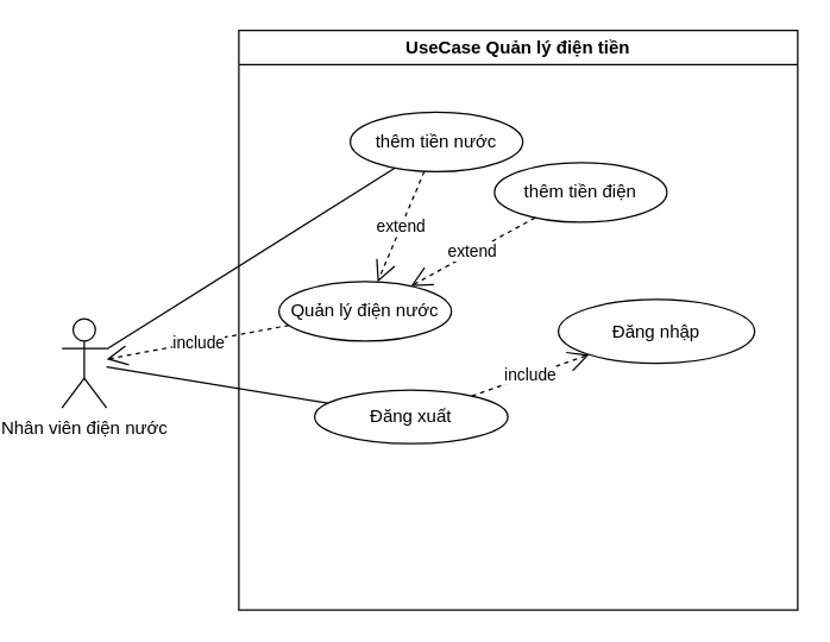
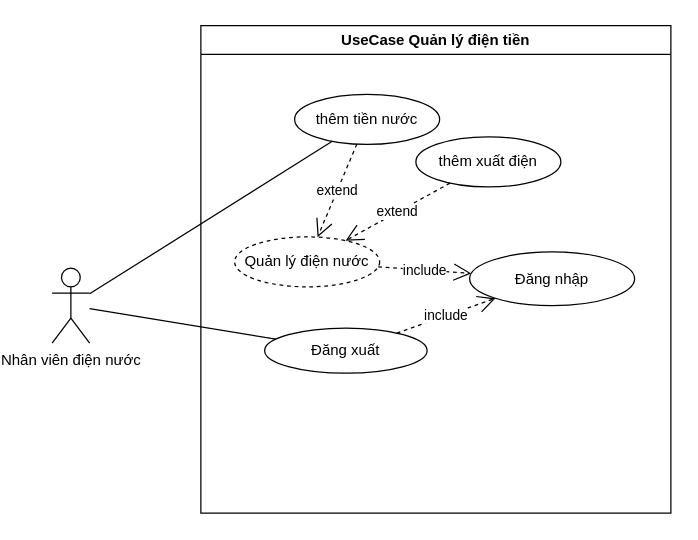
  <mxCell id="0" />
  <mxCell id="1" parent="0" />
  <mxCell id="2" value="UseCase Quản lý điện tiền" style="swimlane;whiteSpace=wrap;html=1;" vertex="1" parent="1"><mxGeometry x="139" y="20" width="376" height="390" as="geometry" /></mxCell>
- <mxCell id="3" value="Quản lý điện nước" style="ellipse;whiteSpace=wrap;html=1;" vertex="1" parent="2"><mxGeometry x="27" y="169" width="116" height="40" as="geometry" /></mxCell>
- <mxCell id="4" value="thêm tiền điện" style="ellipse;whiteSpace=wrap;html=1;" vertex="1" parent="2"><mxGeometry x="172" y="89" width="116" height="40" as="geometry" /></mxCell>
+ <mxCell id="3" value="Quản lý điện nước" style="ellipse;whiteSpace=wrap;html=1;dashed=1;" vertex="1" parent="2"><mxGeometry x="27" y="169" width="116" height="40" as="geometry" /></mxCell>
+ <mxCell id="4" value="thêm xuất điện" style="ellipse;whiteSpace=wrap;html=1;" vertex="1" parent="2"><mxGeometry x="172" y="89" width="116" height="40" as="geometry" /></mxCell>
  <mxCell id="5" value="thêm tiền nước" style="ellipse;whiteSpace=wrap;html=1;" vertex="1" parent="2"><mxGeometry x="75" y="55" width="116" height="40" as="geometry" /></mxCell>
  <mxCell id="6" value="extend" style="endArrow=open;endSize=12;dashed=1;html=1;rounded=0;" edge="1" parent="2" source="5" target="3"><mxGeometry width="160" relative="1" as="geometry"><mxPoint x="256" y="242" as="sourcePoint" /><mxPoint x="145" y="211" as="targetPoint" /></mxGeometry></mxCell>
  <mxCell id="7" value="extend" style="endArrow=open;endSize=12;dashed=1;html=1;rounded=0;" edge="1" parent="2" source="4" target="3"><mxGeometry width="160" relative="1" as="geometry"><mxPoint x="169" y="112" as="sourcePoint" /><mxPoint x="111" y="180" as="targetPoint" /></mxGeometry></mxCell>
  <mxCell id="8" value="Đăng nhập" style="ellipse;whiteSpace=wrap;html=1;" vertex="1" parent="2"><mxGeometry x="215" y="181" width="132" height="43" as="geometry" /></mxCell>
- <mxCell id="9" value="include" style="endArrow=open;endSize=12;dashed=1;html=1;rounded=0;" edge="1" parent="2" source="3" target="12"><mxGeometry width="160" relative="1" as="geometry"><mxPoint x="100" y="199" as="sourcePoint" /><mxPoint x="260" y="199" as="targetPoint" /></mxGeometry></mxCell>
+ <mxCell id="9" value="include" style="endArrow=open;endSize=12;dashed=1;html=1;rounded=0;" edge="1" parent="2" source="3" target="8"><mxGeometry width="160" relative="1" as="geometry"><mxPoint x="100" y="199" as="sourcePoint" /><mxPoint x="260" y="199" as="targetPoint" /></mxGeometry></mxCell>
  <mxCell id="10" value="Đăng xuất" style="ellipse;whiteSpace=wrap;html=1;direction=west;" vertex="1" parent="2"><mxGeometry x="51" y="242" width="130" height="36" as="geometry" /></mxCell>
  <mxCell id="11" value="include" style="endArrow=open;endSize=12;dashed=1;html=1;rounded=0;" edge="1" parent="2" source="10" target="8"><mxGeometry width="160" relative="1" as="geometry"><mxPoint x="100" y="199" as="sourcePoint" /><mxPoint x="260" y="199" as="targetPoint" /></mxGeometry></mxCell>
  <mxCell id="12" value="Nhân viên điện nước" style="shape=umlActor;verticalLabelPosition=bottom;verticalAlign=top;html=1;outlineConnect=0;" vertex="1" parent="1"><mxGeometry x="20" y="214" width="30" height="60" as="geometry" /></mxCell>
  <mxCell id="13" value="" style="endArrow=none;html=1;rounded=0;" edge="1" parent="1" source="12" target="5"><mxGeometry width="50" height="50" relative="1" as="geometry"><mxPoint x="282" y="281" as="sourcePoint" /><mxPoint x="332" y="231" as="targetPoint" /></mxGeometry></mxCell>
  <mxCell id="14" value="" style="endArrow=none;html=1;rounded=0;" edge="1" parent="1" source="12" target="10"><mxGeometry width="50" height="50" relative="1" as="geometry"><mxPoint x="282" y="281" as="sourcePoint" /><mxPoint x="332" y="231" as="targetPoint" /></mxGeometry></mxCell>
